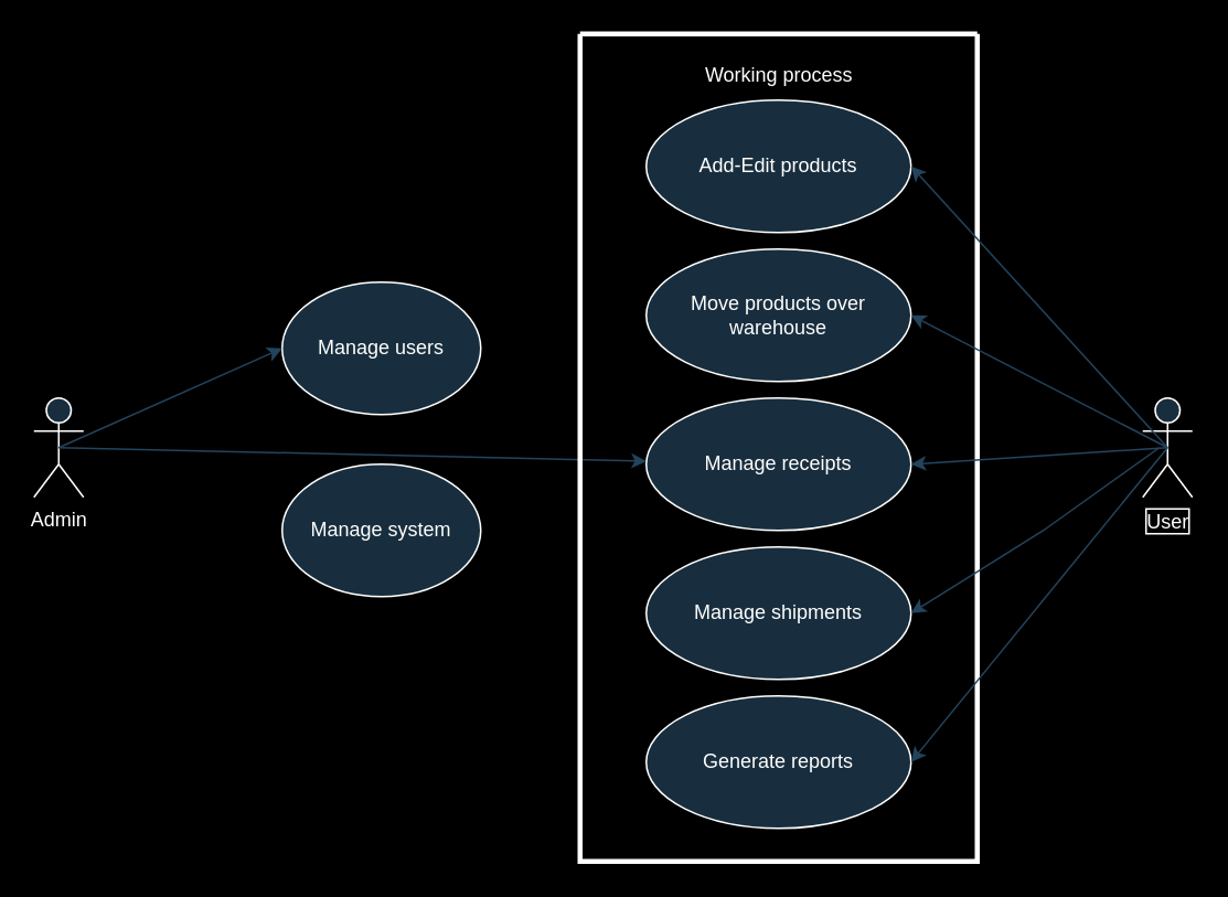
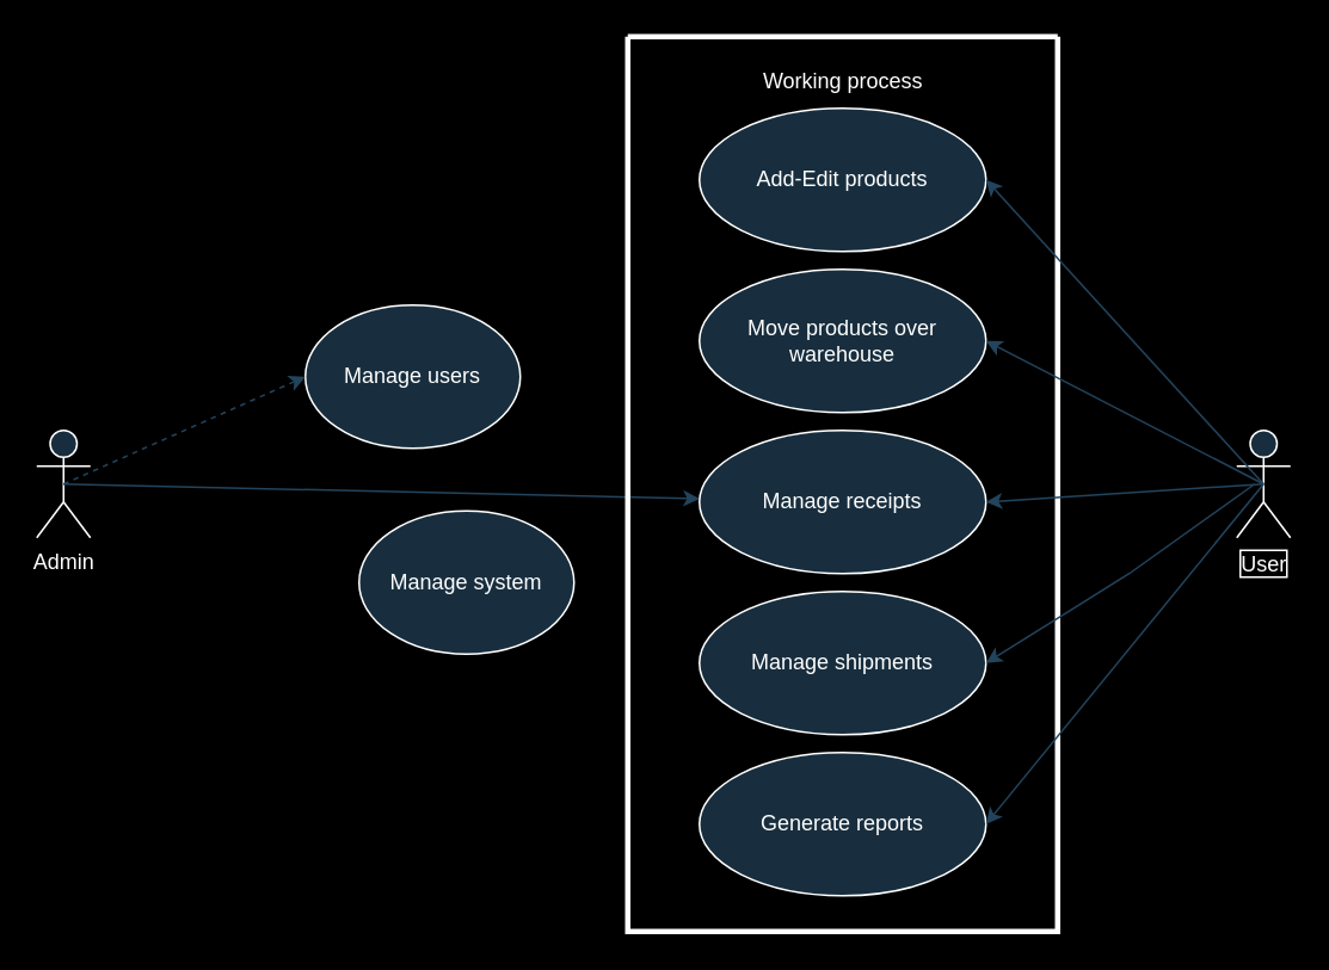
  <mxCell id="0" />
  <mxCell id="1" parent="0" />
  <mxCell id="2" value="Admin" style="shape=umlActor;verticalLabelPosition=bottom;verticalAlign=top;html=1;outlineConnect=0;fontColor=#FFFFFF;strokeColor=#FFFFFF;labelBackgroundColor=none;fillColor=#182E3E;" vertex="1" parent="1"><mxGeometry x="20" y="240" width="30" height="60" as="geometry" /></mxCell>
  <mxCell id="3" value="Manage users" style="ellipse;whiteSpace=wrap;html=1;fillColor=#182E3E;strokeColor=#FFFFFF;fontColor=#FFFFFF;labelBackgroundColor=none;" vertex="1" parent="1"><mxGeometry x="170" y="170" width="120" height="80" as="geometry" /></mxCell>
- <mxCell id="4" value="Manage system" style="ellipse;whiteSpace=wrap;html=1;strokeColor=#FFFFFF;fillColor=#182E3E;fontColor=#FFFFFF;labelBackgroundColor=none;" vertex="1" parent="1"><mxGeometry x="170" y="280" width="120" height="80" as="geometry" /></mxCell>
- <mxCell id="5" value="" style="endArrow=classic;html=1;rounded=0;entryX=0;entryY=0.5;entryDx=0;entryDy=0;exitX=0.5;exitY=0.5;exitDx=0;exitDy=0;exitPerimeter=0;strokeColor=#23445D;labelBackgroundColor=none;fontColor=default;" edge="1" parent="1" source="2" target="3"><mxGeometry width="50" height="50" relative="1" as="geometry"><mxPoint x="50" y="280" as="sourcePoint" /><mxPoint x="100" y="230" as="targetPoint" /></mxGeometry></mxCell>
+ <mxCell id="4" value="Manage system" style="ellipse;whiteSpace=wrap;html=1;strokeColor=#FFFFFF;fillColor=#182E3E;fontColor=#FFFFFF;labelBackgroundColor=none;" vertex="1" parent="1"><mxGeometry x="200" y="285" width="120" height="80" as="geometry" /></mxCell>
+ <mxCell id="5" value="" style="endArrow=classic;html=1;rounded=0;entryX=0;entryY=0.5;entryDx=0;entryDy=0;exitX=0.5;exitY=0.5;exitDx=0;exitDy=0;exitPerimeter=0;strokeColor=#23445D;labelBackgroundColor=none;fontColor=default;dashed=1;" edge="1" parent="1" source="2" target="3"><mxGeometry width="50" height="50" relative="1" as="geometry"><mxPoint x="50" y="280" as="sourcePoint" /><mxPoint x="100" y="230" as="targetPoint" /></mxGeometry></mxCell>
  <mxCell id="6" value="" style="endArrow=classic;html=1;rounded=0;exitX=0.5;exitY=0.5;exitDx=0;exitDy=0;exitPerimeter=0;strokeColor=#23445D;labelBackgroundColor=none;fontColor=default;" edge="1" parent="1" source="2" target="12"><mxGeometry width="50" height="50" relative="1" as="geometry"><mxPoint x="320" y="410" as="sourcePoint" /><mxPoint x="370" y="360" as="targetPoint" /></mxGeometry></mxCell>
  <mxCell id="7" value="User" style="shape=umlActor;verticalLabelPosition=bottom;verticalAlign=top;html=1;outlineConnect=0;labelBorderColor=#FFFFFF;fontColor=#FFFFFF;strokeColor=#FFFFFF;labelBackgroundColor=none;fillColor=#182E3E;" vertex="1" parent="1"><mxGeometry x="690" y="240" width="30" height="60" as="geometry" /></mxCell>
  <mxCell id="8" value="" style="swimlane;startSize=0;strokeColor=#FFFFFF;strokeWidth=3;labelBackgroundColor=none;fillColor=#182E3E;fontColor=#FFFFFF;" vertex="1" parent="1"><mxGeometry x="350" y="20" width="240" height="500" as="geometry"><mxRectangle x="400" y="10" width="50" height="40" as="alternateBounds" /></mxGeometry></mxCell>
  <mxCell id="9" value="Add-Edit products" style="ellipse;whiteSpace=wrap;html=1;fontColor=#FFFFFF;fillColor=#182E3E;strokeColor=#FFFFFF;labelBackgroundColor=none;" vertex="1" parent="8"><mxGeometry x="40" y="40" width="160" height="80" as="geometry" /></mxCell>
  <mxCell id="10" value="Move products over warehouse" style="ellipse;whiteSpace=wrap;html=1;fontColor=#FFFFFF;strokeColor=#FFFFFF;fillColor=#182E3E;labelBackgroundColor=none;" vertex="1" parent="8"><mxGeometry x="40" y="130" width="160" height="80" as="geometry" /></mxCell>
  <mxCell id="11" value="Working process" style="text;html=1;align=center;verticalAlign=middle;resizable=0;points=[];autosize=1;strokeColor=none;fillColor=none;fontColor=#FFFFFF;labelBackgroundColor=none;" vertex="1" parent="8"><mxGeometry x="65" y="10" width="110" height="30" as="geometry" /></mxCell>
  <mxCell id="12" value="Manage receipts" style="ellipse;whiteSpace=wrap;html=1;fontColor=#FFFFFF;strokeColor=#FFFFFF;fillColor=#182E3E;labelBackgroundColor=none;" vertex="1" parent="8"><mxGeometry x="40" y="220" width="160" height="80" as="geometry" /></mxCell>
  <mxCell id="13" value="Manage shipments" style="ellipse;whiteSpace=wrap;html=1;fontColor=#FFFFFF;strokeColor=#FFFFFF;fillColor=#182E3E;labelBackgroundColor=none;" vertex="1" parent="8"><mxGeometry x="40" y="310" width="160" height="80" as="geometry" /></mxCell>
  <mxCell id="14" value="Generate reports" style="ellipse;whiteSpace=wrap;html=1;fontColor=#FFFFFF;strokeColor=#FFFFFF;fillColor=#182E3E;labelBackgroundColor=none;" vertex="1" parent="8"><mxGeometry x="40" y="400" width="160" height="80" as="geometry" /></mxCell>
  <mxCell id="15" value="" style="endArrow=classic;html=1;rounded=0;exitX=0.5;exitY=0.5;exitDx=0;exitDy=0;exitPerimeter=0;entryX=1;entryY=0.5;entryDx=0;entryDy=0;strokeColor=#23445D;labelBackgroundColor=none;fontColor=default;" edge="1" parent="1" source="7" target="9"><mxGeometry width="50" height="50" relative="1" as="geometry"><mxPoint x="340" y="340" as="sourcePoint" /><mxPoint x="390" y="290" as="targetPoint" /></mxGeometry></mxCell>
  <mxCell id="16" value="" style="endArrow=classic;html=1;rounded=0;exitX=0.5;exitY=0.5;exitDx=0;exitDy=0;exitPerimeter=0;entryX=1;entryY=0.5;entryDx=0;entryDy=0;strokeColor=#23445D;labelBackgroundColor=none;fontColor=default;" edge="1" parent="1" source="7" target="10"><mxGeometry width="50" height="50" relative="1" as="geometry"><mxPoint x="340" y="340" as="sourcePoint" /><mxPoint x="390" y="290" as="targetPoint" /></mxGeometry></mxCell>
  <mxCell id="17" value="" style="endArrow=classic;html=1;rounded=0;exitX=0.5;exitY=0.5;exitDx=0;exitDy=0;exitPerimeter=0;entryX=1;entryY=0.5;entryDx=0;entryDy=0;strokeColor=#23445D;labelBackgroundColor=none;fontColor=default;" edge="1" parent="1" source="7" target="12"><mxGeometry width="50" height="50" relative="1" as="geometry"><mxPoint x="340" y="340" as="sourcePoint" /><mxPoint x="390" y="290" as="targetPoint" /></mxGeometry></mxCell>
  <mxCell id="18" value="" style="endArrow=classic;html=1;rounded=0;entryX=1;entryY=0.5;entryDx=0;entryDy=0;strokeColor=#23445D;labelBackgroundColor=none;fontColor=default;" edge="1" parent="1" target="13"><mxGeometry width="50" height="50" relative="1" as="geometry"><mxPoint x="700" y="270" as="sourcePoint" /><mxPoint x="390" y="290" as="targetPoint" /><Array as="points"><mxPoint x="630" y="320" /></Array></mxGeometry></mxCell>
  <mxCell id="19" value="" style="endArrow=classic;html=1;rounded=0;exitX=0.5;exitY=0.5;exitDx=0;exitDy=0;exitPerimeter=0;entryX=1;entryY=0.5;entryDx=0;entryDy=0;strokeColor=#23445D;labelBackgroundColor=none;fontColor=default;" edge="1" parent="1" source="7" target="14"><mxGeometry width="50" height="50" relative="1" as="geometry"><mxPoint x="340" y="340" as="sourcePoint" /><mxPoint x="390" y="290" as="targetPoint" /></mxGeometry></mxCell>
